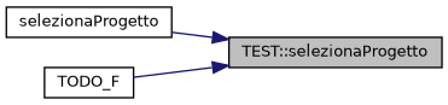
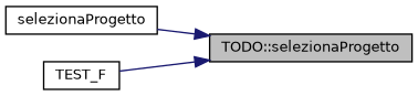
  digraph {
    rankdir=RL
    node [color=black fillcolor=white fontname=Helvetica fontsize=10 shape=record style=filled]
    edge [color=midnightblue dir=back fontname=Helvetica fontsize=10 labelfontname=Helvetica labelfontsize=10 style=solid]
-   n1 [fillcolor=grey75 fontcolor=black height=0.2 label="TEST::selezionaProgetto" width=0.4]
+   n1 [fillcolor=grey75 fontcolor=black height=0.2 label="TODO::selezionaProgetto" width=0.4]
    n2 [height=0.2 label=selezionaProgetto width=0.4]
-   n3 [height=0.2 label=TODO_F width=0.4]
+   n3 [height=0.2 label=TEST_F width=0.4]
    n1 -> n2
    n1 -> n3
  }
